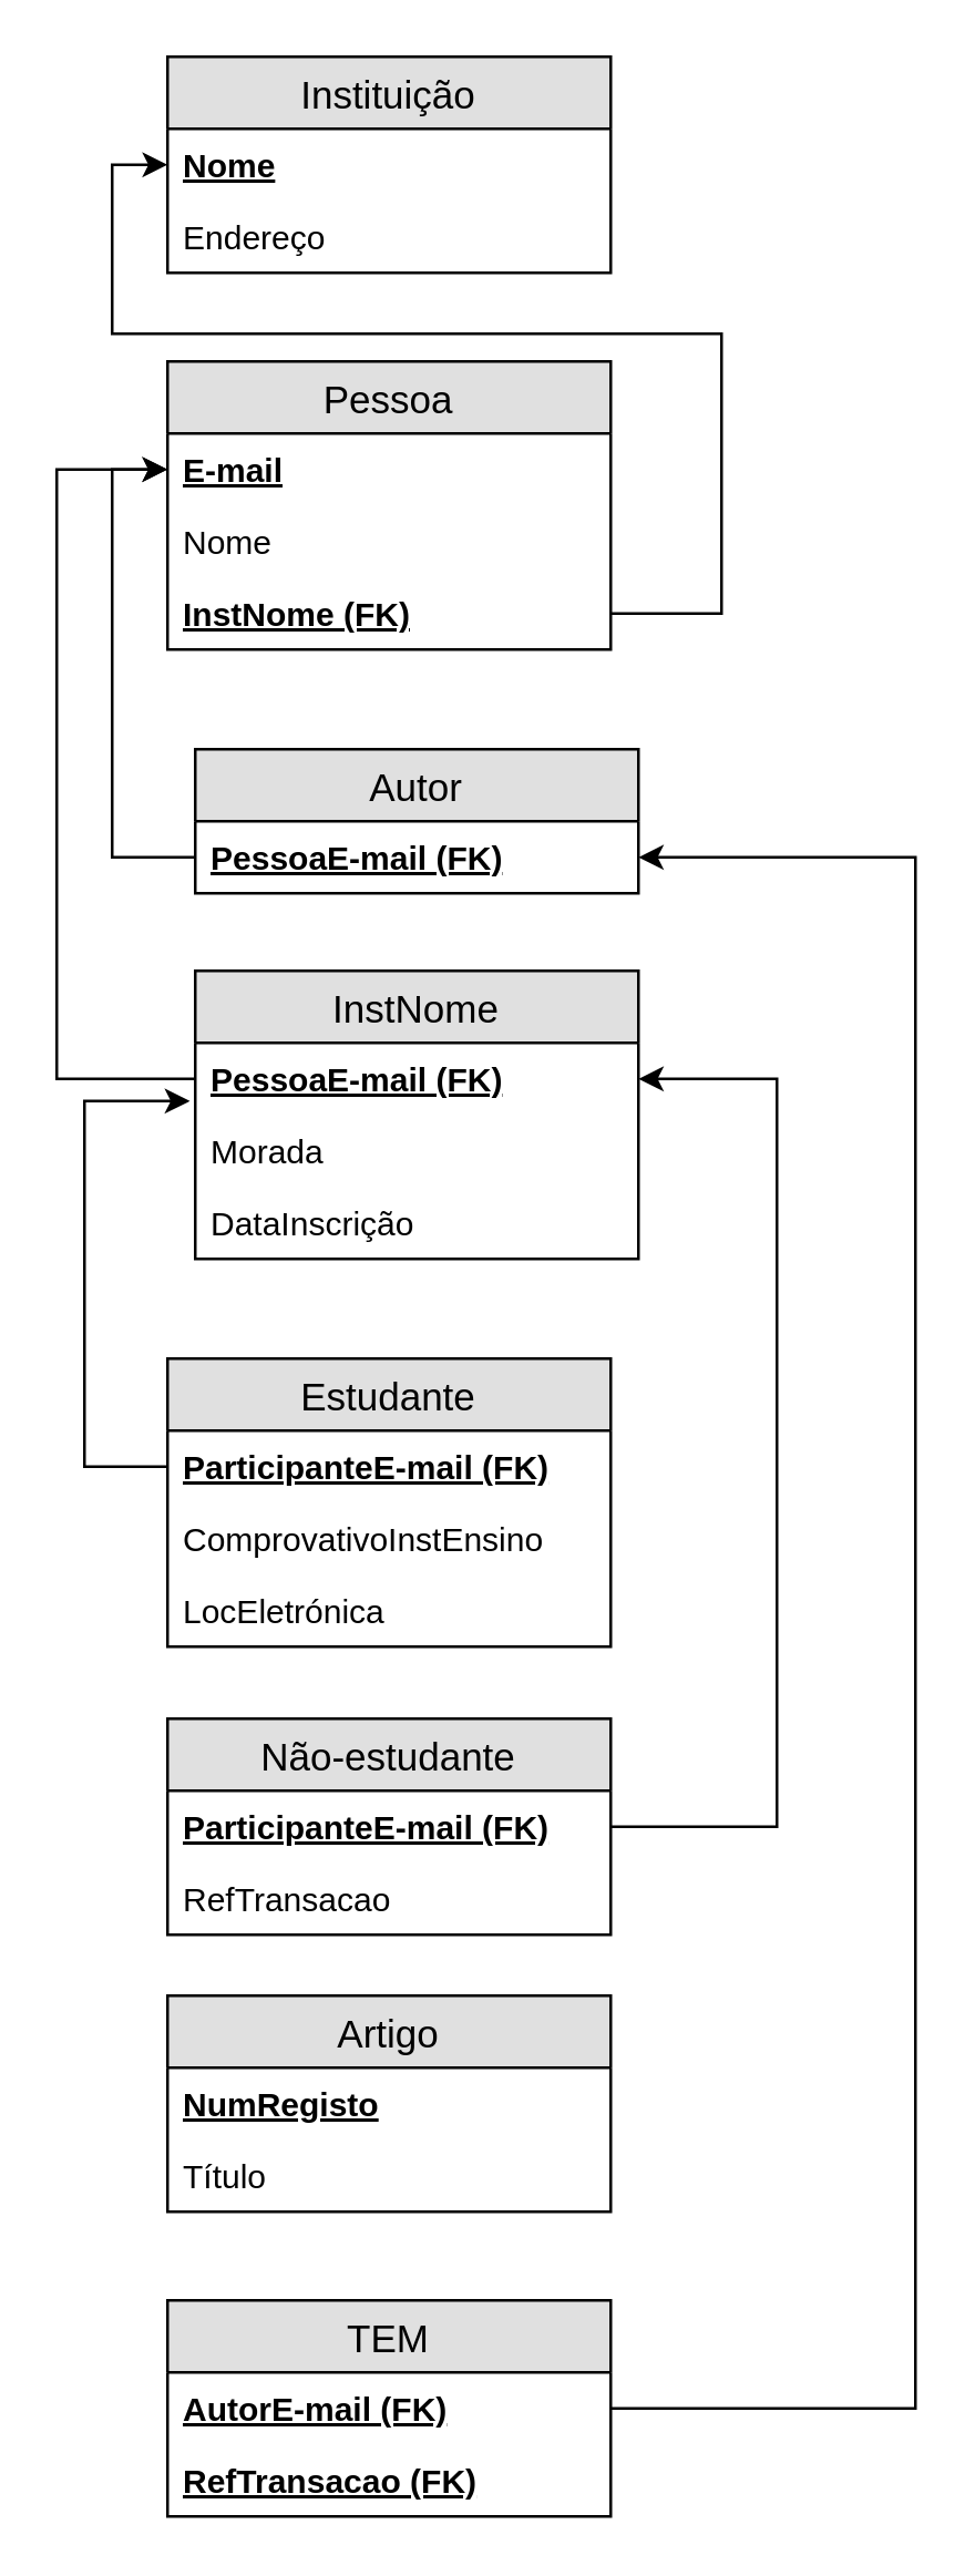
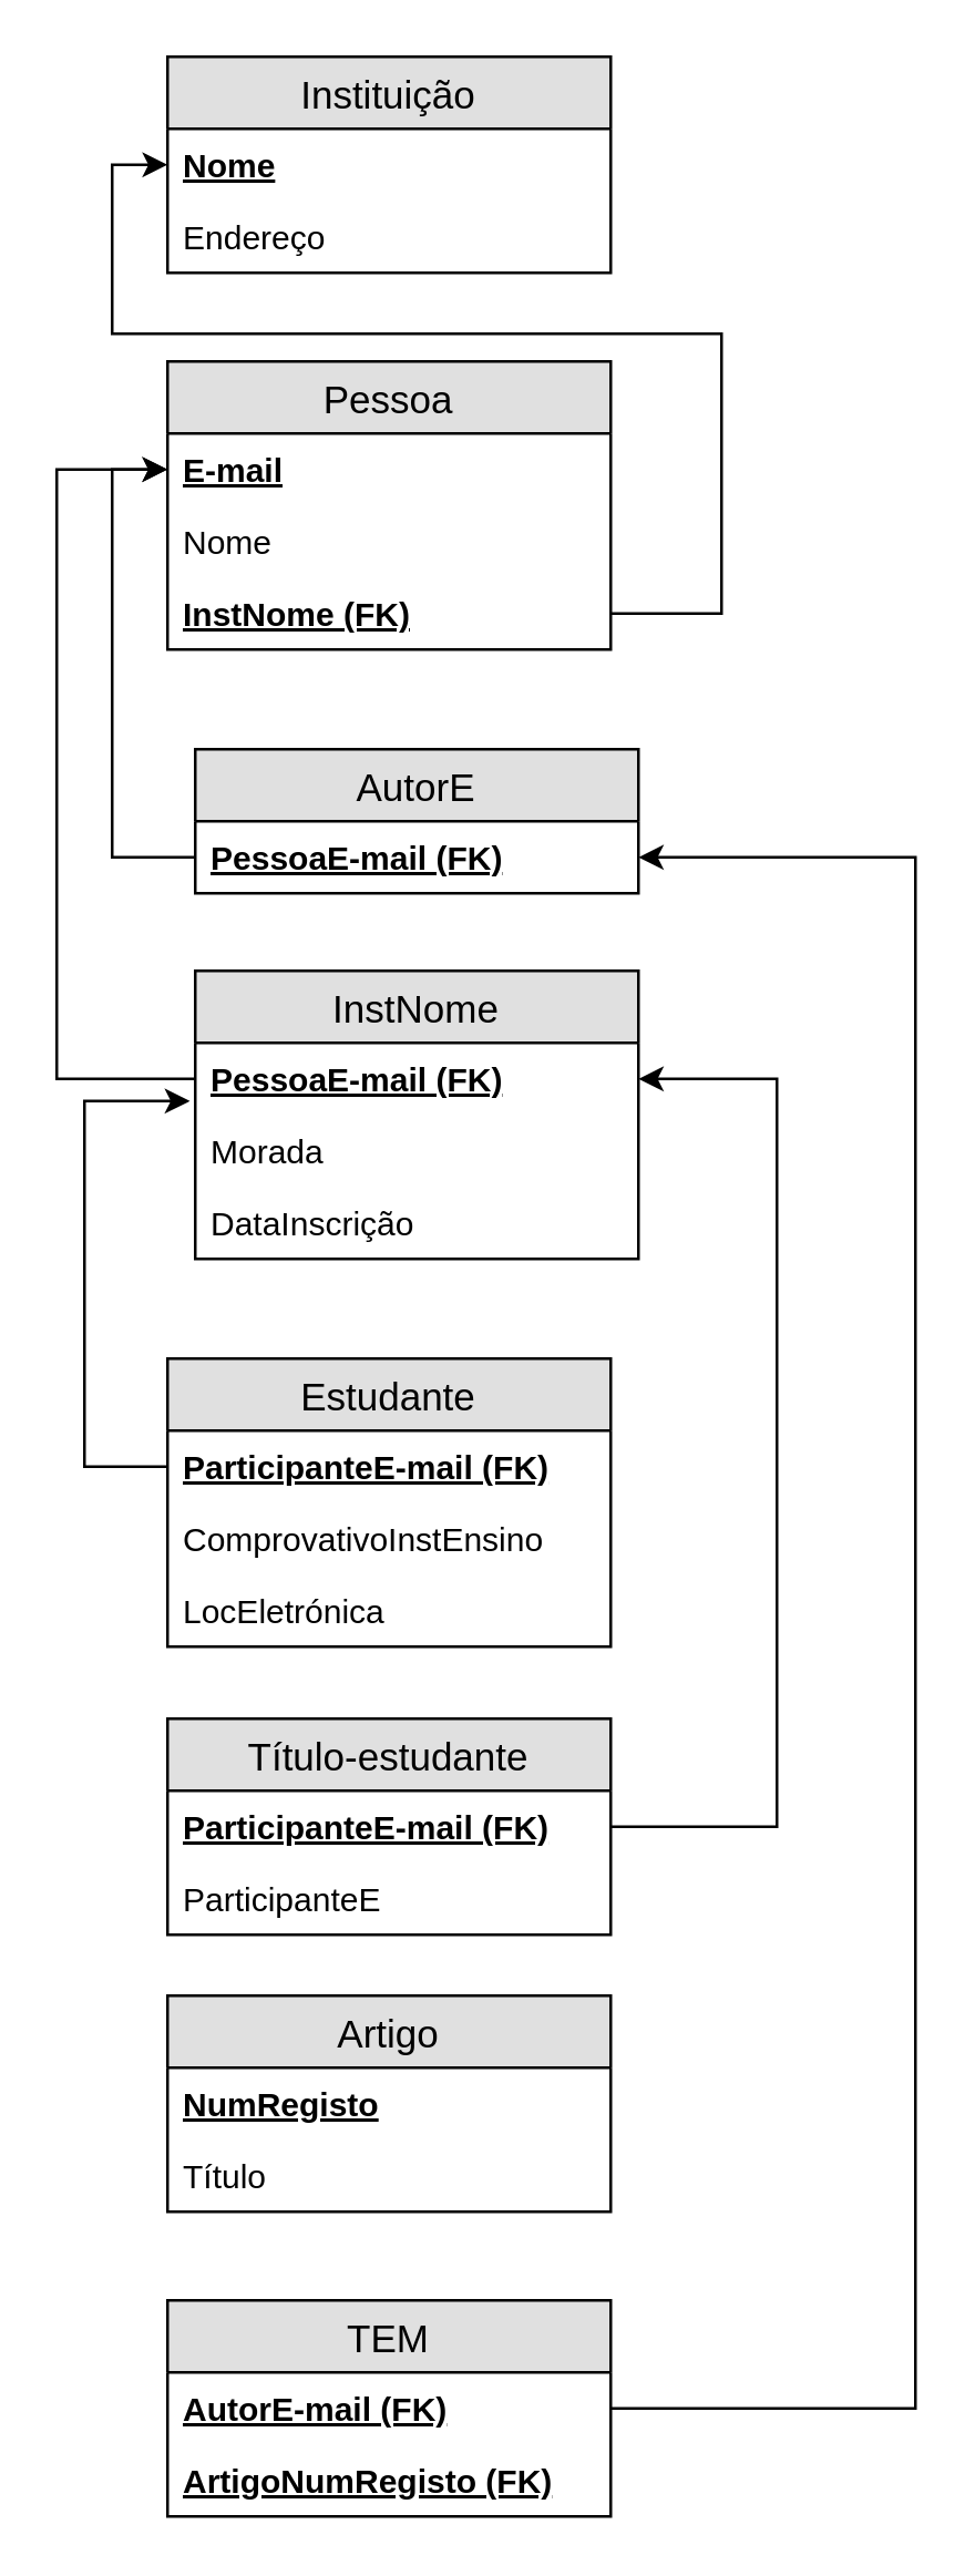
  <mxCell id="0" />
  <mxCell id="1" parent="0" />
  <mxCell id="2" style="edgeStyle=orthogonalEdgeStyle;rounded=0;orthogonalLoop=1;jettySize=auto;html=1;exitX=1;exitY=0.5;exitDx=0;exitDy=0;entryX=0;entryY=0.5;entryDx=0;entryDy=0;" parent="1" source="18" target="13" edge="1"><mxGeometry relative="1" as="geometry"><Array as="points"><mxPoint x="260" y="221" /><mxPoint x="260" y="120" /><mxPoint x="40" y="120" /><mxPoint x="40" y="59" /></Array></mxGeometry></mxCell>
  <mxCell id="3" style="edgeStyle=orthogonalEdgeStyle;rounded=0;orthogonalLoop=1;jettySize=auto;html=1;exitX=0;exitY=0.5;exitDx=0;exitDy=0;entryX=0;entryY=0.5;entryDx=0;entryDy=0;" parent="1" source="20" target="16" edge="1"><mxGeometry relative="1" as="geometry" /></mxCell>
  <mxCell id="4" style="edgeStyle=orthogonalEdgeStyle;rounded=0;orthogonalLoop=1;jettySize=auto;html=1;exitX=0;exitY=0.5;exitDx=0;exitDy=0;" parent="1" source="9" target="16" edge="1"><mxGeometry relative="1" as="geometry"><Array as="points"><mxPoint x="20" y="389" /><mxPoint x="20" y="169" /></Array></mxGeometry></mxCell>
  <mxCell id="5" style="edgeStyle=orthogonalEdgeStyle;rounded=0;orthogonalLoop=1;jettySize=auto;html=1;exitX=1;exitY=0.5;exitDx=0;exitDy=0;entryX=1;entryY=0.5;entryDx=0;entryDy=0;" parent="1" source="32" target="20" edge="1"><mxGeometry relative="1" as="geometry"><Array as="points"><mxPoint x="330" y="869" /><mxPoint x="330" y="309" /></Array></mxGeometry></mxCell>
  <mxCell id="6" style="edgeStyle=orthogonalEdgeStyle;rounded=0;orthogonalLoop=1;jettySize=auto;html=1;exitX=0;exitY=0.5;exitDx=0;exitDy=0;entryX=-0.012;entryY=0.808;entryDx=0;entryDy=0;entryPerimeter=0;" parent="1" source="22" target="9" edge="1"><mxGeometry relative="1" as="geometry"><Array as="points"><mxPoint x="30" y="529" /><mxPoint x="30" y="397" /></Array></mxGeometry></mxCell>
  <mxCell id="7" style="edgeStyle=orthogonalEdgeStyle;rounded=0;orthogonalLoop=1;jettySize=auto;html=1;exitX=0;exitY=0.5;exitDx=0;exitDy=0;entryX=1;entryY=0.5;entryDx=0;entryDy=0;" parent="1" source="26" target="9" edge="1"><mxGeometry relative="1" as="geometry"><Array as="points"><mxPoint x="280" y="659" /><mxPoint x="280" y="389" /></Array></mxGeometry></mxCell>
  <mxCell id="8" value="InstNome" style="swimlane;fontStyle=0;childLayout=stackLayout;horizontal=1;startSize=26;fillColor=#e0e0e0;horizontalStack=0;resizeParent=1;resizeParentMax=0;resizeLast=0;collapsible=1;marginBottom=0;swimlaneFillColor=#ffffff;align=center;fontSize=14;" parent="1" vertex="1"><mxGeometry x="70" y="350" width="160" height="104" as="geometry" /></mxCell>
  <mxCell id="9" value="PessoaE-mail (FK)" style="text;strokeColor=none;fillColor=none;spacingLeft=4;spacingRight=4;overflow=hidden;rotatable=0;points=[[0,0.5],[1,0.5]];portConstraint=eastwest;fontSize=12;fontStyle=5" parent="8" vertex="1"><mxGeometry y="26" width="160" height="26" as="geometry" /></mxCell>
  <mxCell id="10" value="Morada" style="text;strokeColor=none;fillColor=none;spacingLeft=4;spacingRight=4;overflow=hidden;rotatable=0;points=[[0,0.5],[1,0.5]];portConstraint=eastwest;fontSize=12;" parent="8" vertex="1"><mxGeometry y="52" width="160" height="26" as="geometry" /></mxCell>
  <mxCell id="11" value="DataInscrição" style="text;strokeColor=none;fillColor=none;spacingLeft=4;spacingRight=4;overflow=hidden;rotatable=0;points=[[0,0.5],[1,0.5]];portConstraint=eastwest;fontSize=12;" parent="8" vertex="1"><mxGeometry y="78" width="160" height="26" as="geometry" /></mxCell>
  <mxCell id="12" value="Instituição" style="swimlane;fontStyle=0;childLayout=stackLayout;horizontal=1;startSize=26;fillColor=#e0e0e0;horizontalStack=0;resizeParent=1;resizeParentMax=0;resizeLast=0;collapsible=1;marginBottom=0;swimlaneFillColor=#ffffff;align=center;fontSize=14;" parent="1" vertex="1"><mxGeometry x="60" y="20" width="160" height="78" as="geometry" /></mxCell>
  <mxCell id="13" value="Nome" style="text;strokeColor=none;fillColor=none;spacingLeft=4;spacingRight=4;overflow=hidden;rotatable=0;points=[[0,0.5],[1,0.5]];portConstraint=eastwest;fontSize=12;fontStyle=5" parent="12" vertex="1"><mxGeometry y="26" width="160" height="26" as="geometry" /></mxCell>
  <mxCell id="14" value="Endereço" style="text;strokeColor=none;fillColor=none;spacingLeft=4;spacingRight=4;overflow=hidden;rotatable=0;points=[[0,0.5],[1,0.5]];portConstraint=eastwest;fontSize=12;" parent="12" vertex="1"><mxGeometry y="52" width="160" height="26" as="geometry" /></mxCell>
  <mxCell id="15" value="Pessoa" style="swimlane;fontStyle=0;childLayout=stackLayout;horizontal=1;startSize=26;fillColor=#e0e0e0;horizontalStack=0;resizeParent=1;resizeParentMax=0;resizeLast=0;collapsible=1;marginBottom=0;swimlaneFillColor=#ffffff;align=center;fontSize=14;" parent="1" vertex="1"><mxGeometry x="60" y="130" width="160" height="104" as="geometry" /></mxCell>
  <mxCell id="16" value="E-mail" style="text;strokeColor=none;fillColor=none;spacingLeft=4;spacingRight=4;overflow=hidden;rotatable=0;points=[[0,0.5],[1,0.5]];portConstraint=eastwest;fontSize=12;fontStyle=5" parent="15" vertex="1"><mxGeometry y="26" width="160" height="26" as="geometry" /></mxCell>
  <mxCell id="17" value="Nome" style="text;strokeColor=none;fillColor=none;spacingLeft=4;spacingRight=4;overflow=hidden;rotatable=0;points=[[0,0.5],[1,0.5]];portConstraint=eastwest;fontSize=12;" parent="15" vertex="1"><mxGeometry y="52" width="160" height="26" as="geometry" /></mxCell>
  <mxCell id="18" value="InstNome (FK)" style="text;strokeColor=none;fillColor=none;spacingLeft=4;spacingRight=4;overflow=hidden;rotatable=0;points=[[0,0.5],[1,0.5]];portConstraint=eastwest;fontSize=12;fontStyle=5" parent="15" vertex="1"><mxGeometry y="78" width="160" height="26" as="geometry" /></mxCell>
- <mxCell id="19" value="Autor" style="swimlane;fontStyle=0;childLayout=stackLayout;horizontal=1;startSize=26;fillColor=#e0e0e0;horizontalStack=0;resizeParent=1;resizeParentMax=0;resizeLast=0;collapsible=1;marginBottom=0;swimlaneFillColor=#ffffff;align=center;fontSize=14;" parent="1" vertex="1"><mxGeometry x="70" y="270" width="160" height="52" as="geometry" /></mxCell>
+ <mxCell id="19" value="AutorE" style="swimlane;fontStyle=0;childLayout=stackLayout;horizontal=1;startSize=26;fillColor=#e0e0e0;horizontalStack=0;resizeParent=1;resizeParentMax=0;resizeLast=0;collapsible=1;marginBottom=0;swimlaneFillColor=#ffffff;align=center;fontSize=14;" parent="1" vertex="1"><mxGeometry x="70" y="270" width="160" height="52" as="geometry" /></mxCell>
  <mxCell id="20" value="PessoaE-mail (FK)" style="text;strokeColor=none;fillColor=none;spacingLeft=4;spacingRight=4;overflow=hidden;rotatable=0;points=[[0,0.5],[1,0.5]];portConstraint=eastwest;fontSize=12;fontStyle=5" parent="19" vertex="1"><mxGeometry y="26" width="160" height="26" as="geometry" /></mxCell>
  <mxCell id="21" value="Estudante" style="swimlane;fontStyle=0;childLayout=stackLayout;horizontal=1;startSize=26;fillColor=#e0e0e0;horizontalStack=0;resizeParent=1;resizeParentMax=0;resizeLast=0;collapsible=1;marginBottom=0;swimlaneFillColor=#ffffff;align=center;fontSize=14;" parent="1" vertex="1"><mxGeometry x="60" y="490" width="160" height="104" as="geometry" /></mxCell>
  <mxCell id="22" value="ParticipanteE-mail (FK)" style="text;strokeColor=none;fillColor=none;spacingLeft=4;spacingRight=4;overflow=hidden;rotatable=0;points=[[0,0.5],[1,0.5]];portConstraint=eastwest;fontSize=12;fontStyle=5" parent="21" vertex="1"><mxGeometry y="26" width="160" height="26" as="geometry" /></mxCell>
  <mxCell id="23" value="ComprovativoInstEnsino" style="text;strokeColor=none;fillColor=none;spacingLeft=4;spacingRight=4;overflow=hidden;rotatable=0;points=[[0,0.5],[1,0.5]];portConstraint=eastwest;fontSize=12;" parent="21" vertex="1"><mxGeometry y="52" width="160" height="26" as="geometry" /></mxCell>
  <mxCell id="24" value="LocEletrónica" style="text;strokeColor=none;fillColor=none;spacingLeft=4;spacingRight=4;overflow=hidden;rotatable=0;points=[[0,0.5],[1,0.5]];portConstraint=eastwest;fontSize=12;" parent="21" vertex="1"><mxGeometry y="78" width="160" height="26" as="geometry" /></mxCell>
- <mxCell id="25" value="Não-estudante" style="swimlane;fontStyle=0;childLayout=stackLayout;horizontal=1;startSize=26;fillColor=#e0e0e0;horizontalStack=0;resizeParent=1;resizeParentMax=0;resizeLast=0;collapsible=1;marginBottom=0;swimlaneFillColor=#ffffff;align=center;fontSize=14;" parent="1" vertex="1"><mxGeometry x="60" y="620" width="160" height="78" as="geometry" /></mxCell>
+ <mxCell id="25" value="Título-estudante" style="swimlane;fontStyle=0;childLayout=stackLayout;horizontal=1;startSize=26;fillColor=#e0e0e0;horizontalStack=0;resizeParent=1;resizeParentMax=0;resizeLast=0;collapsible=1;marginBottom=0;swimlaneFillColor=#ffffff;align=center;fontSize=14;" parent="1" vertex="1"><mxGeometry x="60" y="620" width="160" height="78" as="geometry" /></mxCell>
  <mxCell id="26" value="ParticipanteE-mail (FK)" style="text;strokeColor=none;fillColor=none;spacingLeft=4;spacingRight=4;overflow=hidden;rotatable=0;points=[[0,0.5],[1,0.5]];portConstraint=eastwest;fontSize=12;fontStyle=5" parent="25" vertex="1"><mxGeometry y="26" width="160" height="26" as="geometry" /></mxCell>
- <mxCell id="27" value="RefTransacao" style="text;strokeColor=none;fillColor=none;spacingLeft=4;spacingRight=4;overflow=hidden;rotatable=0;points=[[0,0.5],[1,0.5]];portConstraint=eastwest;fontSize=12;" parent="25" vertex="1"><mxGeometry y="52" width="160" height="26" as="geometry" /></mxCell>
+ <mxCell id="27" value="ParticipanteE" style="text;strokeColor=none;fillColor=none;spacingLeft=4;spacingRight=4;overflow=hidden;rotatable=0;points=[[0,0.5],[1,0.5]];portConstraint=eastwest;fontSize=12;" parent="25" vertex="1"><mxGeometry y="52" width="160" height="26" as="geometry" /></mxCell>
  <mxCell id="28" value="Artigo" style="swimlane;fontStyle=0;childLayout=stackLayout;horizontal=1;startSize=26;fillColor=#e0e0e0;horizontalStack=0;resizeParent=1;resizeParentMax=0;resizeLast=0;collapsible=1;marginBottom=0;swimlaneFillColor=#ffffff;align=center;fontSize=14;" parent="1" vertex="1"><mxGeometry x="60" y="720" width="160" height="78" as="geometry" /></mxCell>
  <mxCell id="29" value="NumRegisto" style="text;strokeColor=none;fillColor=none;spacingLeft=4;spacingRight=4;overflow=hidden;rotatable=0;points=[[0,0.5],[1,0.5]];portConstraint=eastwest;fontSize=12;fontStyle=5" parent="28" vertex="1"><mxGeometry y="26" width="160" height="26" as="geometry" /></mxCell>
  <mxCell id="30" value="Título" style="text;strokeColor=none;fillColor=none;spacingLeft=4;spacingRight=4;overflow=hidden;rotatable=0;points=[[0,0.5],[1,0.5]];portConstraint=eastwest;fontSize=12;" parent="28" vertex="1"><mxGeometry y="52" width="160" height="26" as="geometry" /></mxCell>
  <mxCell id="31" value="TEM" style="swimlane;fontStyle=0;childLayout=stackLayout;horizontal=1;startSize=26;fillColor=#e0e0e0;horizontalStack=0;resizeParent=1;resizeParentMax=0;resizeLast=0;collapsible=1;marginBottom=0;swimlaneFillColor=#ffffff;align=center;fontSize=14;" parent="1" vertex="1"><mxGeometry x="60" y="830" width="160" height="78" as="geometry" /></mxCell>
  <mxCell id="32" value="AutorE-mail (FK)" style="text;strokeColor=none;fillColor=none;spacingLeft=4;spacingRight=4;overflow=hidden;rotatable=0;points=[[0,0.5],[1,0.5]];portConstraint=eastwest;fontSize=12;fontStyle=5" parent="31" vertex="1"><mxGeometry y="26" width="160" height="26" as="geometry" /></mxCell>
- <mxCell id="33" value="RefTransacao (FK)" style="text;strokeColor=none;fillColor=none;spacingLeft=4;spacingRight=4;overflow=hidden;rotatable=0;points=[[0,0.5],[1,0.5]];portConstraint=eastwest;fontSize=12;fontStyle=5" parent="31" vertex="1"><mxGeometry y="52" width="160" height="26" as="geometry" /></mxCell>
+ <mxCell id="33" value="ArtigoNumRegisto (FK)" style="text;strokeColor=none;fillColor=none;spacingLeft=4;spacingRight=4;overflow=hidden;rotatable=0;points=[[0,0.5],[1,0.5]];portConstraint=eastwest;fontSize=12;fontStyle=5" parent="31" vertex="1"><mxGeometry y="52" width="160" height="26" as="geometry" /></mxCell>
